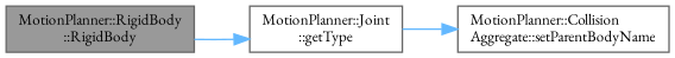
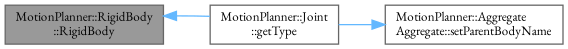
  digraph {
    fontname="EB Garamond"
    rankdir=LR
    node [color=grey40 fillcolor=white fontname="EB Garamond" fontsize=10 shape=box style=filled]
    edge [color=steelblue1 fontname="EB Garamond" fontsize=10 labelfontname=Helvetica labelfontsize=10 style=solid]
    n1 [color=gray40 fillcolor=grey60 fontcolor=black height=0.2 label="MotionPlanner::RigidBody\l::RigidBody" width=0.4]
    n2 [height=0.2 label="MotionPlanner::Joint\l::getType" width=0.4]
-   n3 [height=0.2 label="MotionPlanner::Collision\lAggregate::setParentBodyName" width=0.4]
-   n1 -> n2
+   n3 [height=0.2 label="MotionPlanner::Aggregate\lAggregate::setParentBodyName" width=0.4]
+   n2 -> n1
    n2 -> n3
  }
